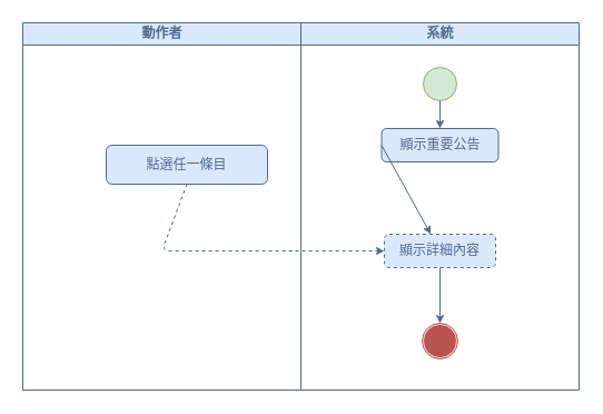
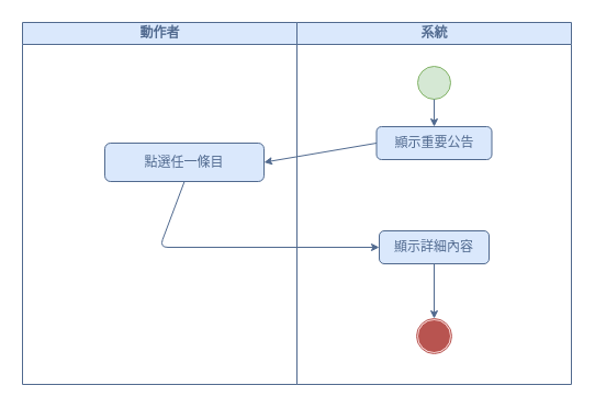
  <mxCell id="0" />
  <mxCell id="1" parent="0" />
  <mxCell id="2" value="&lt;font color=&quot;#516a8f&quot;&gt;動作者&lt;/font&gt;" style="swimlane;html=1;startSize=20;fillColor=#dae8fc;strokeColor=#516A8F;" parent="1" vertex="1"><mxGeometry x="20" y="20" width="250" height="330" as="geometry" /></mxCell>
  <mxCell id="3" value="&lt;font color=&quot;#516a8f&quot;&gt;點選任一條目&lt;/font&gt;" style="rounded=1;whiteSpace=wrap;html=1;shadow=0;comic=0;labelBackgroundColor=none;strokeWidth=1;fontFamily=Verdana;fontSize=12;align=center;arcSize=15;fillColor=#dae8fc;strokeColor=#516A8F;glass=0;" parent="2" vertex="1"><mxGeometry x="75" y="110" width="145" height="35" as="geometry" /></mxCell>
  <mxCell id="4" value="&lt;font color=&quot;#516a8f&quot;&gt;系統&lt;/font&gt;" style="swimlane;html=1;startSize=20;fillColor=#dae8fc;strokeColor=#516A8F;" parent="1" vertex="1"><mxGeometry x="270" y="20" width="250" height="330" as="geometry" /></mxCell>
  <mxCell id="5" style="edgeStyle=none;rounded=0;html=1;labelBackgroundColor=none;startArrow=none;startFill=0;startSize=5;endArrow=classic;endFill=1;endSize=5;jettySize=auto;orthogonalLoop=1;strokeWidth=1;fontFamily=Verdana;fontSize=12;exitX=0.5;exitY=1;exitDx=0;exitDy=0;strokeColor=#516A8F;arcSize=20;entryX=0.5;entryY=0;entryDx=0;entryDy=0;" parent="4" source="7" edge="1" target="10"><mxGeometry relative="1" as="geometry"><mxPoint x="145" y="155" as="sourcePoint" /><mxPoint x="133" y="310" as="targetPoint" /></mxGeometry></mxCell>
  <mxCell id="6" value="&lt;font color=&quot;#516a8f&quot;&gt;顯示重要公告&lt;/font&gt;" style="rounded=1;whiteSpace=wrap;html=1;shadow=0;comic=0;labelBackgroundColor=none;strokeWidth=1;fontFamily=Verdana;fontSize=12;align=center;arcSize=15;fillColor=#dae8fc;strokeColor=#516A8F;glass=0;" parent="4" vertex="1"><mxGeometry x="72.5" y="95" width="105" height="30" as="geometry" /></mxCell>
- <mxCell id="7" value="&lt;font color=&quot;#516a8f&quot;&gt;顯示詳細內容&lt;/font&gt;" style="rounded=1;whiteSpace=wrap;html=1;shadow=0;comic=0;labelBackgroundColor=none;strokeWidth=1;fontFamily=Verdana;fontSize=12;align=center;arcSize=15;fillColor=#dae8fc;strokeColor=#516A8F;glass=0;dashed=1;" parent="4" vertex="1"><mxGeometry x="75" y="190" width="100" height="30" as="geometry" /></mxCell>
+ <mxCell id="7" value="&lt;font color=&quot;#516a8f&quot;&gt;顯示詳細內容&lt;/font&gt;" style="rounded=1;whiteSpace=wrap;html=1;shadow=0;comic=0;labelBackgroundColor=none;strokeWidth=1;fontFamily=Verdana;fontSize=12;align=center;arcSize=15;fillColor=#dae8fc;strokeColor=#516A8F;glass=0;" parent="4" vertex="1"><mxGeometry x="75" y="190" width="100" height="30" as="geometry" /></mxCell>
  <mxCell id="8" value="" style="group" parent="4" vertex="1" connectable="0"><mxGeometry x="109" y="270" width="32" height="32" as="geometry" /></mxCell>
  <mxCell id="9" value="" style="ellipse;whiteSpace=wrap;html=1;aspect=fixed;fillColor=#b85450;strokeColor=#f8cecc;" parent="8" vertex="1"><mxGeometry x="1" y="1" width="30" height="30" as="geometry" /></mxCell>
  <mxCell id="10" value="" style="ellipse;whiteSpace=wrap;html=1;aspect=fixed;fillColor=none;strokeColor=#B85450;" parent="8" vertex="1"><mxGeometry width="32" height="32" as="geometry" /></mxCell>
  <mxCell id="11" value="" style="ellipse;whiteSpace=wrap;html=1;rounded=0;shadow=0;comic=0;labelBackgroundColor=none;strokeWidth=1;fillColor=#d5e8d4;fontFamily=Verdana;fontSize=12;align=center;strokeColor=#82b366;" parent="4" vertex="1"><mxGeometry x="110" y="40" width="30" height="30" as="geometry" /></mxCell>
  <mxCell id="12" style="edgeStyle=none;rounded=0;html=1;labelBackgroundColor=none;startArrow=none;startFill=0;startSize=5;endArrow=classic;endFill=1;endSize=5;jettySize=auto;orthogonalLoop=1;strokeWidth=1;fontFamily=Verdana;fontSize=12;exitX=0.5;exitY=1;exitDx=0;exitDy=0;strokeColor=#516A8F;arcSize=20;entryX=0.5;entryY=0;entryDx=0;entryDy=0;" parent="4" source="11" target="6" edge="1"><mxGeometry relative="1" as="geometry"><mxPoint x="89.55" y="250.0" as="sourcePoint" /><mxPoint x="125" y="100.0" as="targetPoint" /></mxGeometry></mxCell>
- <mxCell id="13" style="edgeStyle=none;rounded=1;html=1;labelBackgroundColor=none;startArrow=none;startFill=0;startSize=5;endArrow=classic;endFill=1;endSize=5;jettySize=auto;orthogonalLoop=1;strokeWidth=1;fontFamily=Verdana;fontSize=12;strokeColor=#516A8F;arcSize=15;exitX=0;exitY=0.5;exitDx=0;exitDy=0;" parent="1" source="6" target="7" edge="1"><mxGeometry relative="1" as="geometry"><mxPoint x="200" y="150" as="sourcePoint" /><mxPoint x="150" y="150" as="targetPoint" /></mxGeometry></mxCell>
- <mxCell id="14" style="edgeStyle=none;rounded=1;html=1;labelBackgroundColor=none;startArrow=none;startFill=0;startSize=5;endArrow=classic;endFill=1;endSize=5;jettySize=auto;orthogonalLoop=1;strokeWidth=1;fontFamily=Verdana;fontSize=12;strokeColor=#516A8F;arcSize=15;exitX=0.5;exitY=1;exitDx=0;exitDy=0;entryX=0;entryY=0.5;entryDx=0;entryDy=0;dashed=1;" parent="1" source="3" edge="1" target="7"><mxGeometry relative="1" as="geometry"><mxPoint x="195" y="210" as="sourcePoint" /><mxPoint x="400" y="260" as="targetPoint" /><Array as="points"><mxPoint x="145" y="225" /></Array></mxGeometry></mxCell>
+ <mxCell id="13" style="edgeStyle=none;rounded=1;html=1;labelBackgroundColor=none;startArrow=none;startFill=0;startSize=5;endArrow=classic;endFill=1;endSize=5;jettySize=auto;orthogonalLoop=1;strokeWidth=1;fontFamily=Verdana;fontSize=12;strokeColor=#516A8F;arcSize=15;exitX=0;exitY=0.5;exitDx=0;exitDy=0;entryX=1;entryY=0.5;entryDx=0;entryDy=0;" parent="1" source="6" target="3" edge="1"><mxGeometry relative="1" as="geometry"><mxPoint x="200" y="150" as="sourcePoint" /><mxPoint x="150" y="150" as="targetPoint" /></mxGeometry></mxCell>
+ <mxCell id="14" style="edgeStyle=none;rounded=1;html=1;labelBackgroundColor=none;startArrow=none;startFill=0;startSize=5;endArrow=classic;endFill=1;endSize=5;jettySize=auto;orthogonalLoop=1;strokeWidth=1;fontFamily=Verdana;fontSize=12;strokeColor=#516A8F;arcSize=15;exitX=0.5;exitY=1;exitDx=0;exitDy=0;entryX=0;entryY=0.5;entryDx=0;entryDy=0;" parent="1" source="3" edge="1" target="7"><mxGeometry relative="1" as="geometry"><mxPoint x="195" y="210" as="sourcePoint" /><mxPoint x="400" y="260" as="targetPoint" /><Array as="points"><mxPoint x="145" y="225" /></Array></mxGeometry></mxCell>
